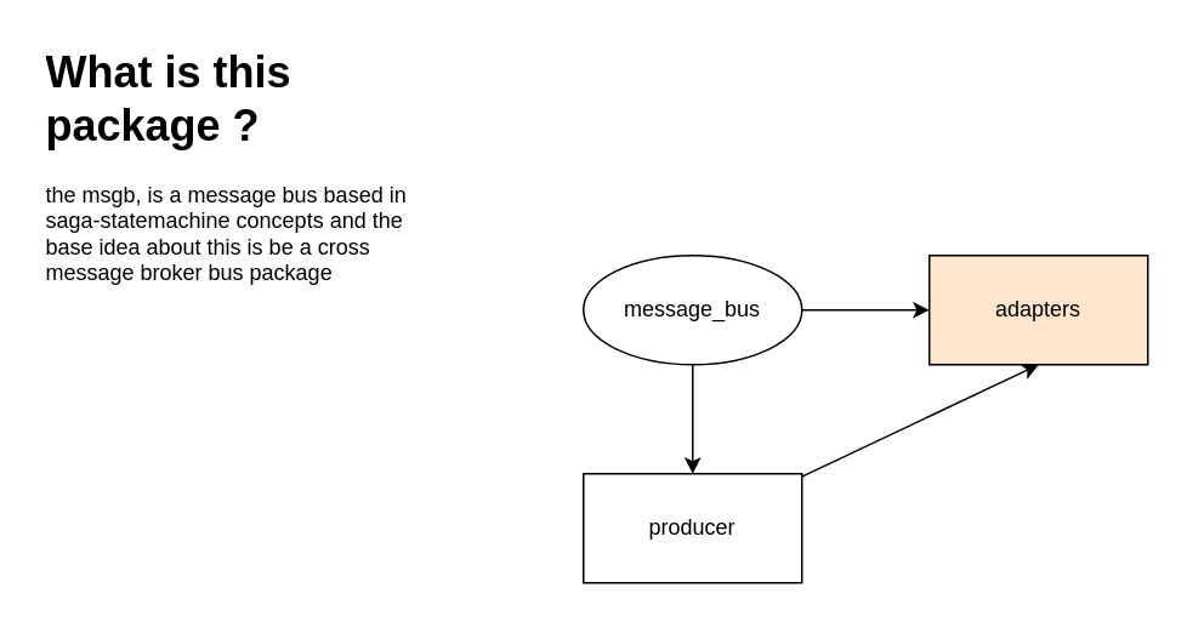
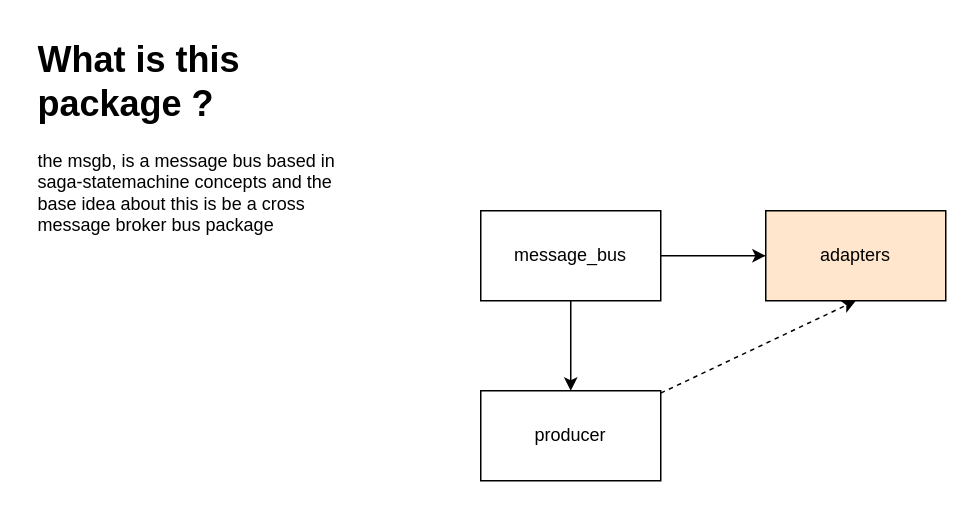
  <mxCell id="0" />
  <mxCell id="1" parent="0" />
  <mxCell id="2" value="&lt;h1&gt;What is this package ?&lt;/h1&gt;&lt;p&gt;the msgb, is a message bus based in saga-statemachine concepts and the base idea about this is be a cross message broker bus package&lt;/p&gt;" style="text;html=1;strokeColor=none;fillColor=none;spacing=5;spacingTop=-20;whiteSpace=wrap;overflow=hidden;rounded=0;" parent="1" vertex="1"><mxGeometry x="20" y="20" width="210" height="160" as="geometry" /></mxCell>
  <mxCell id="3" value="" style="edgeStyle=none;html=1;" edge="1" parent="1" source="5" target="6"><mxGeometry relative="1" as="geometry" /></mxCell>
  <mxCell id="4" value="" style="edgeStyle=none;html=1;" edge="1" parent="1" source="5" target="8"><mxGeometry relative="1" as="geometry" /></mxCell>
- <mxCell id="5" value="message_bus" style="ellipse;whiteSpace=wrap;html=1;" vertex="1" parent="1"><mxGeometry x="320" y="140" width="120" height="60" as="geometry" /></mxCell>
+ <mxCell id="5" value="message_bus" style="rounded=0;whiteSpace=wrap;html=1;" vertex="1" parent="1"><mxGeometry x="320" y="140" width="120" height="60" as="geometry" /></mxCell>
  <mxCell id="6" value="adapters" style="whiteSpace=wrap;html=1;rounded=0;fillColor=#ffe6cc;" vertex="1" parent="1"><mxGeometry x="510" y="140" width="120" height="60" as="geometry" /></mxCell>
- <mxCell id="7" style="edgeStyle=none;html=1;entryX=0.5;entryY=1;entryDx=0;entryDy=0;" edge="1" parent="1" source="8" target="6"><mxGeometry relative="1" as="geometry" /></mxCell>
+ <mxCell id="7" style="edgeStyle=none;html=1;entryX=0.5;entryY=1;entryDx=0;entryDy=0;dashed=1;" edge="1" parent="1" source="8" target="6"><mxGeometry relative="1" as="geometry" /></mxCell>
  <mxCell id="8" value="producer" style="rounded=0;whiteSpace=wrap;html=1;" vertex="1" parent="1"><mxGeometry x="320" y="260" width="120" height="60" as="geometry" /></mxCell>
